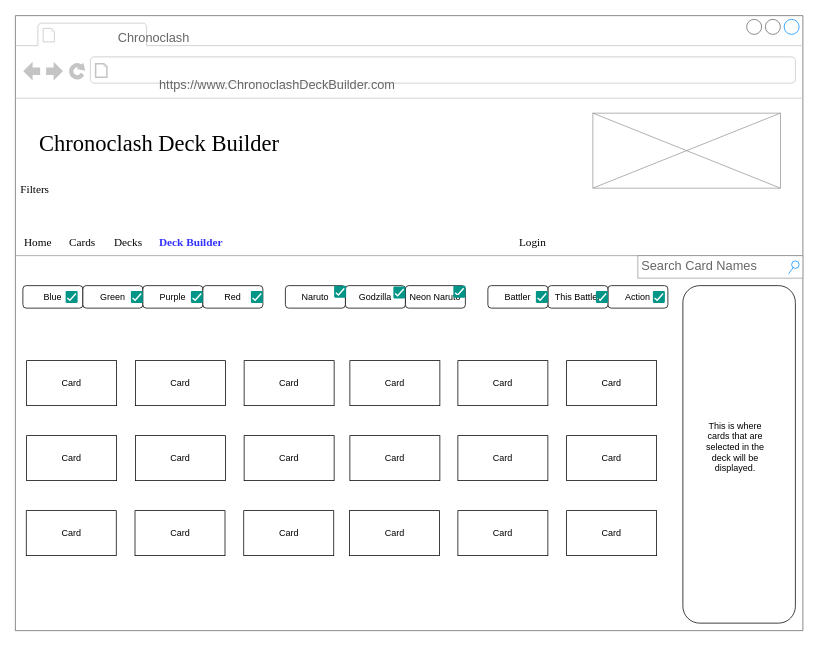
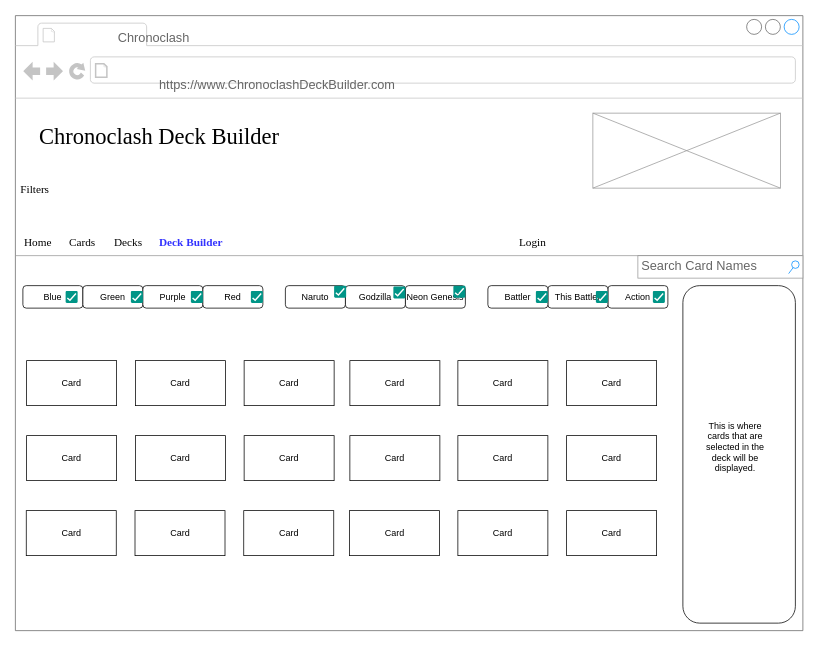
  <mxCell id="0" />
  <mxCell id="1" parent="0" />
  <mxCell id="2" value="Lorem ipsum dolor sit amet, consectetur adipisicing elit, sed do eiusmod tempor incididunt ut labore et dolore magna aliqua. Ut enim ad minim veniam, quis nostrud exercitation ullamco laboris nisi ut aliquip ex ea commodo consequat. Duis aute irure dolor in reprehenderit in voluptate velit esse cillum dolore eu fugiat nulla pariatur. Excepteur sint occaecat cupidatat non proident, sunt in culpa qui officia deserunt mollit anim id est laborum.&lt;br&gt;Sed ut perspiciatis unde omnis iste natus error sit voluptatem accusantium doloremque laudantium, totam rem aperiam, eaque ipsa quae ab illo inventore veritatis et quasi architecto beatae vitae dicta sunt explicabo.&amp;nbsp;" style="text;spacingTop=-5;whiteSpace=wrap;html=1;align=left;fontSize=12;fontFamily=Helvetica;fillColor=none;strokeColor=none;rounded=0;shadow=1;labelBackgroundColor=none;" parent="1" vertex="1"><mxGeometry x="290" y="635" width="490" height="125" as="geometry" /></mxCell>
  <mxCell id="3" value="" style="strokeWidth=1;shadow=0;dashed=0;align=center;html=1;shape=mxgraph.mockup.containers.browserWindow;rSize=0;strokeColor=#666666;mainText=,;recursiveResize=0;rounded=0;labelBackgroundColor=none;fontFamily=Verdana;fontSize=12" parent="1" vertex="1"><mxGeometry x="20" y="20" width="1050" height="820" as="geometry" /></mxCell>
  <mxCell id="4" value="Chronoclash" style="strokeWidth=1;shadow=0;dashed=0;align=center;html=1;shape=mxgraph.mockup.containers.anchor;fontSize=17;fontColor=#666666;align=left;" parent="3" vertex="1"><mxGeometry x="135" y="17" width="110" height="26" as="geometry" /></mxCell>
  <mxCell id="5" value="https://www.ChronoclashDeckBuilder.com" style="strokeWidth=1;shadow=0;dashed=0;align=center;html=1;shape=mxgraph.mockup.containers.anchor;rSize=0;fontSize=17;fontColor=#666666;align=left;" parent="3" vertex="1"><mxGeometry x="190" y="80" width="250" height="26" as="geometry" /></mxCell>
- <mxCell id="6" value="Chronoclash Deck Builder" style="text;html=1;points=[];align=left;verticalAlign=top;spacingTop=-4;fontSize=30;fontFamily=Verdana" parent="3" vertex="1"><mxGeometry x="30" y="150" width="390" height="50" as="geometry" /></mxCell>
+ <mxCell id="6" value="Chronoclash Deck Builder" style="text;html=1;points=[];align=left;verticalAlign=top;spacingTop=-4;fontSize=30;fontFamily=Verdana" parent="3" vertex="1"><mxGeometry x="30" y="140" width="390" height="50" as="geometry" /></mxCell>
  <mxCell id="7" value="Home" style="text;html=1;points=[];align=left;verticalAlign=top;spacingTop=-4;fontSize=15;fontFamily=Verdana" parent="3" vertex="1"><mxGeometry x="10" y="290" width="50" height="30" as="geometry" /></mxCell>
  <mxCell id="8" value="&lt;font color=&quot;#000000&quot;&gt;Cards&lt;/font&gt;" style="text;html=1;points=[];align=left;verticalAlign=top;spacingTop=-4;fontSize=15;fontFamily=Verdana;fontColor=#3333FF;fontStyle=0" parent="3" vertex="1"><mxGeometry x="70" y="290" width="50" height="30" as="geometry" /></mxCell>
  <mxCell id="9" value="Decks" style="text;html=1;points=[];align=left;verticalAlign=top;spacingTop=-4;fontSize=15;fontFamily=Verdana" parent="3" vertex="1"><mxGeometry x="130" y="290" width="50" height="30" as="geometry" /></mxCell>
  <mxCell id="10" value="Search Card Names" style="strokeWidth=1;shadow=0;dashed=0;align=center;html=1;shape=mxgraph.mockup.forms.searchBox;strokeColor=#999999;mainText=;strokeColor2=#008cff;fontColor=#666666;fontSize=17;align=left;spacingLeft=3;rounded=0;labelBackgroundColor=none;" parent="3" vertex="1"><mxGeometry x="830" y="320" width="220" height="30" as="geometry" /></mxCell>
  <mxCell id="11" value="" style="verticalLabelPosition=bottom;shadow=0;dashed=0;align=center;html=1;verticalAlign=top;strokeWidth=1;shape=mxgraph.mockup.markup.line;strokeColor=#999999;rounded=0;labelBackgroundColor=none;fillColor=#ffffff;fontFamily=Verdana;fontSize=12;fontColor=#000000;" parent="3" vertex="1"><mxGeometry y="310" width="1050" height="20" as="geometry" /></mxCell>
  <mxCell id="12" value="Filters" style="text;html=1;points=[];align=left;verticalAlign=top;spacingTop=-4;fontSize=15;fontFamily=Verdana" parent="3" vertex="1"><mxGeometry x="5" y="220" width="200" height="30" as="geometry" /></mxCell>
  <mxCell id="13" value="&lt;font color=&quot;#3333ff&quot;&gt;&lt;b&gt;Deck Builder&amp;nbsp;&lt;/b&gt;&lt;/font&gt;" style="text;html=1;points=[];align=left;verticalAlign=top;spacingTop=-4;fontSize=15;fontFamily=Verdana" parent="3" vertex="1"><mxGeometry x="190" y="290" width="100" height="30" as="geometry" /></mxCell>
  <mxCell id="14" value="" style="verticalLabelPosition=bottom;shadow=0;dashed=0;align=center;html=1;verticalAlign=top;strokeWidth=1;shape=mxgraph.mockup.graphics.simpleIcon;strokeColor=#999999;fillColor=#ffffff;rounded=0;labelBackgroundColor=none;fontFamily=Verdana;fontSize=12;fontColor=#000000;" parent="3" vertex="1"><mxGeometry x="770" y="130" width="250" height="100" as="geometry" /></mxCell>
  <mxCell id="15" value="Login" style="text;html=1;points=[];align=left;verticalAlign=top;spacingTop=-4;fontSize=15;fontFamily=Verdana" parent="3" vertex="1"><mxGeometry x="670" y="290" width="50" height="30" as="geometry" /></mxCell>
  <mxCell id="16" value="Card" style="rounded=0;whiteSpace=wrap;html=1;" parent="3" vertex="1"><mxGeometry x="15" y="460" width="120" height="60" as="geometry" /></mxCell>
  <mxCell id="17" value="Card" style="rounded=0;whiteSpace=wrap;html=1;" parent="3" vertex="1"><mxGeometry x="160" y="460" width="120" height="60" as="geometry" /></mxCell>
  <mxCell id="18" value="Card" style="rounded=0;whiteSpace=wrap;html=1;" parent="3" vertex="1"><mxGeometry x="305" y="460" width="120" height="60" as="geometry" /></mxCell>
  <mxCell id="19" value="Card" style="rounded=0;whiteSpace=wrap;html=1;" parent="3" vertex="1"><mxGeometry x="446" y="460" width="120" height="60" as="geometry" /></mxCell>
  <mxCell id="20" value="Blue" style="rounded=1;whiteSpace=wrap;html=1;" parent="3" vertex="1"><mxGeometry x="10" y="360" width="80" height="30" as="geometry" /></mxCell>
  <mxCell id="21" value="Green" style="rounded=1;whiteSpace=wrap;html=1;" parent="3" vertex="1"><mxGeometry x="90" y="360" width="80" height="30" as="geometry" /></mxCell>
  <mxCell id="22" value="Purple" style="rounded=1;whiteSpace=wrap;html=1;" parent="3" vertex="1"><mxGeometry x="170" y="360" width="80" height="30" as="geometry" /></mxCell>
  <mxCell id="23" value="Red" style="rounded=1;whiteSpace=wrap;html=1;" parent="3" vertex="1"><mxGeometry x="250" y="360" width="80" height="30" as="geometry" /></mxCell>
- <mxCell id="24" value="Neon Naruto" style="rounded=1;whiteSpace=wrap;html=1;" parent="3" vertex="1"><mxGeometry x="520" y="360" width="80" height="30" as="geometry" /></mxCell>
+ <mxCell id="24" value="Neon Genesis" style="rounded=1;whiteSpace=wrap;html=1;" parent="3" vertex="1"><mxGeometry x="520" y="360" width="80" height="30" as="geometry" /></mxCell>
  <mxCell id="25" value="Godzilla" style="rounded=1;whiteSpace=wrap;html=1;" parent="3" vertex="1"><mxGeometry x="440" y="360" width="80" height="30" as="geometry" /></mxCell>
  <mxCell id="26" value="Naruto" style="rounded=1;whiteSpace=wrap;html=1;" parent="3" vertex="1"><mxGeometry x="360" y="360" width="80" height="30" as="geometry" /></mxCell>
  <mxCell id="27" value="Action" style="rounded=1;whiteSpace=wrap;html=1;" parent="3" vertex="1"><mxGeometry x="790" y="360" width="80" height="30" as="geometry" /></mxCell>
  <mxCell id="28" value="This Battler" style="rounded=1;whiteSpace=wrap;html=1;" parent="3" vertex="1"><mxGeometry x="710" y="360" width="80" height="30" as="geometry" /></mxCell>
  <mxCell id="29" value="Battler" style="rounded=1;whiteSpace=wrap;html=1;" parent="3" vertex="1"><mxGeometry x="630" y="360" width="80" height="30" as="geometry" /></mxCell>
  <mxCell id="30" value="Card" style="rounded=0;whiteSpace=wrap;html=1;" parent="3" vertex="1"><mxGeometry x="305" y="560" width="120" height="60" as="geometry" /></mxCell>
  <mxCell id="31" value="Card" style="rounded=0;whiteSpace=wrap;html=1;" parent="3" vertex="1"><mxGeometry x="160" y="560" width="120" height="60" as="geometry" /></mxCell>
  <mxCell id="32" value="Card" style="rounded=0;whiteSpace=wrap;html=1;" parent="3" vertex="1"><mxGeometry x="15" y="560" width="120" height="60" as="geometry" /></mxCell>
  <mxCell id="33" value="Card" style="rounded=0;whiteSpace=wrap;html=1;" parent="3" vertex="1"><mxGeometry x="446" y="560" width="120" height="60" as="geometry" /></mxCell>
  <mxCell id="34" value="Card" style="rounded=0;whiteSpace=wrap;html=1;" parent="3" vertex="1"><mxGeometry x="304.5" y="660" width="120" height="60" as="geometry" /></mxCell>
  <mxCell id="35" value="Card" style="rounded=0;whiteSpace=wrap;html=1;" parent="3" vertex="1"><mxGeometry x="159.5" y="660" width="120" height="60" as="geometry" /></mxCell>
  <mxCell id="36" value="Card" style="rounded=0;whiteSpace=wrap;html=1;" parent="3" vertex="1"><mxGeometry x="14.5" y="660" width="120" height="60" as="geometry" /></mxCell>
  <mxCell id="37" value="Card" style="rounded=0;whiteSpace=wrap;html=1;" parent="3" vertex="1"><mxGeometry x="445.5" y="660" width="120" height="60" as="geometry" /></mxCell>
  <mxCell id="38" value="Card" style="rounded=0;whiteSpace=wrap;html=1;" parent="3" vertex="1"><mxGeometry x="735" y="460" width="120" height="60" as="geometry" /></mxCell>
  <mxCell id="39" value="Card" style="rounded=0;whiteSpace=wrap;html=1;" parent="3" vertex="1"><mxGeometry x="590" y="460" width="120" height="60" as="geometry" /></mxCell>
  <mxCell id="40" value="Card" style="rounded=0;whiteSpace=wrap;html=1;" parent="3" vertex="1"><mxGeometry x="590" y="560" width="120" height="60" as="geometry" /></mxCell>
  <mxCell id="41" value="Card" style="rounded=0;whiteSpace=wrap;html=1;" parent="3" vertex="1"><mxGeometry x="735" y="560" width="120" height="60" as="geometry" /></mxCell>
  <mxCell id="42" value="Card" style="rounded=0;whiteSpace=wrap;html=1;" parent="3" vertex="1"><mxGeometry x="590" y="660" width="120" height="60" as="geometry" /></mxCell>
  <mxCell id="43" value="Card" style="rounded=0;whiteSpace=wrap;html=1;" parent="3" vertex="1"><mxGeometry x="735" y="660" width="120" height="60" as="geometry" /></mxCell>
  <mxCell id="44" value="" style="dashed=0;labelPosition=right;align=left;shape=mxgraph.gmdl.checkbox;strokeColor=none;fillColor=#009587;strokeWidth=2;aspect=fixed;fontColor=#3333FF;" parent="3" vertex="1"><mxGeometry x="67" y="367" width="16" height="16" as="geometry" /></mxCell>
  <mxCell id="45" value="" style="dashed=0;labelPosition=right;align=left;shape=mxgraph.gmdl.checkbox;strokeColor=none;fillColor=#009587;strokeWidth=2;aspect=fixed;fontColor=#3333FF;" parent="3" vertex="1"><mxGeometry x="154" y="367" width="16" height="16" as="geometry" /></mxCell>
  <mxCell id="46" value="" style="dashed=0;labelPosition=right;align=left;shape=mxgraph.gmdl.checkbox;strokeColor=none;fillColor=#009587;strokeWidth=2;aspect=fixed;fontColor=#3333FF;" parent="3" vertex="1"><mxGeometry x="234" y="367" width="16" height="16" as="geometry" /></mxCell>
  <mxCell id="47" value="" style="dashed=0;labelPosition=right;align=left;shape=mxgraph.gmdl.checkbox;strokeColor=none;fillColor=#009587;strokeWidth=2;aspect=fixed;fontColor=#3333FF;" parent="3" vertex="1"><mxGeometry x="314" y="367" width="16" height="16" as="geometry" /></mxCell>
  <mxCell id="48" value="" style="dashed=0;labelPosition=right;align=left;shape=mxgraph.gmdl.checkbox;strokeColor=none;fillColor=#009587;strokeWidth=2;aspect=fixed;fontColor=#3333FF;" parent="3" vertex="1"><mxGeometry x="425" y="360" width="16" height="16" as="geometry" /></mxCell>
  <mxCell id="49" value="" style="dashed=0;labelPosition=right;align=left;shape=mxgraph.gmdl.checkbox;strokeColor=none;fillColor=#009587;strokeWidth=2;aspect=fixed;fontColor=#3333FF;" parent="3" vertex="1"><mxGeometry x="504" y="361" width="16" height="16" as="geometry" /></mxCell>
  <mxCell id="50" value="" style="dashed=0;labelPosition=right;align=left;shape=mxgraph.gmdl.checkbox;strokeColor=none;fillColor=#009587;strokeWidth=2;aspect=fixed;fontColor=#3333FF;" parent="3" vertex="1"><mxGeometry x="584" y="360" width="16" height="16" as="geometry" /></mxCell>
  <mxCell id="51" value="" style="dashed=0;labelPosition=right;align=left;shape=mxgraph.gmdl.checkbox;strokeColor=none;fillColor=#009587;strokeWidth=2;aspect=fixed;fontColor=#3333FF;" parent="3" vertex="1"><mxGeometry x="694" y="367" width="16" height="16" as="geometry" /></mxCell>
  <mxCell id="52" value="" style="dashed=0;labelPosition=right;align=left;shape=mxgraph.gmdl.checkbox;strokeColor=none;fillColor=#009587;strokeWidth=2;aspect=fixed;fontColor=#3333FF;" parent="3" vertex="1"><mxGeometry x="774" y="367" width="16" height="16" as="geometry" /></mxCell>
  <mxCell id="53" value="" style="dashed=0;labelPosition=right;align=left;shape=mxgraph.gmdl.checkbox;strokeColor=none;fillColor=#009587;strokeWidth=2;aspect=fixed;fontColor=#3333FF;" parent="3" vertex="1"><mxGeometry x="850" y="367" width="16" height="16" as="geometry" /></mxCell>
  <mxCell id="54" value="" style="rounded=1;whiteSpace=wrap;html=1;" parent="3" vertex="1"><mxGeometry x="890" y="360" width="150" height="450" as="geometry" /></mxCell>
  <mxCell id="55" value="This is where cards that are selected in the deck will be displayed." style="text;html=1;strokeColor=none;fillColor=none;align=center;verticalAlign=middle;whiteSpace=wrap;rounded=0;" parent="3" vertex="1"><mxGeometry x="910" y="400" width="100" height="350" as="geometry" /></mxCell>
